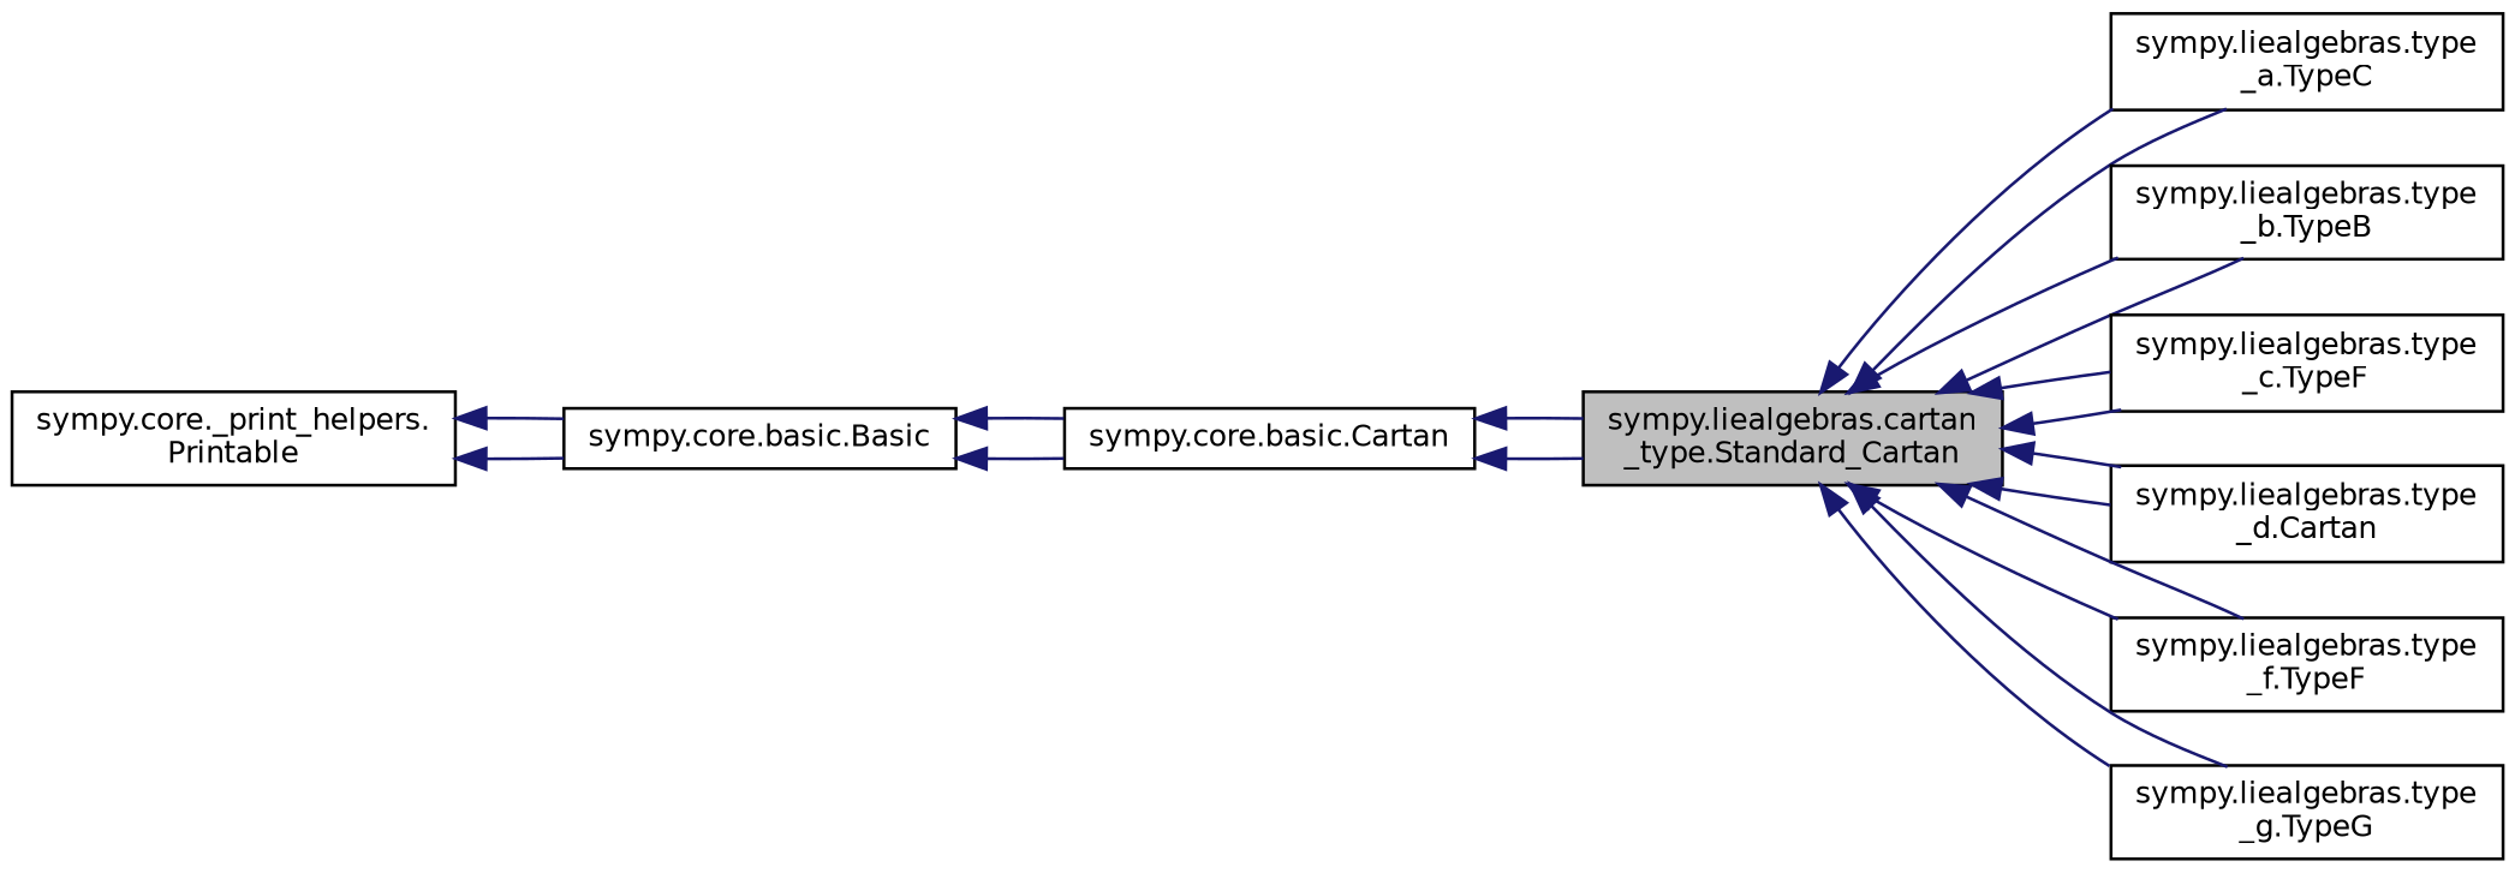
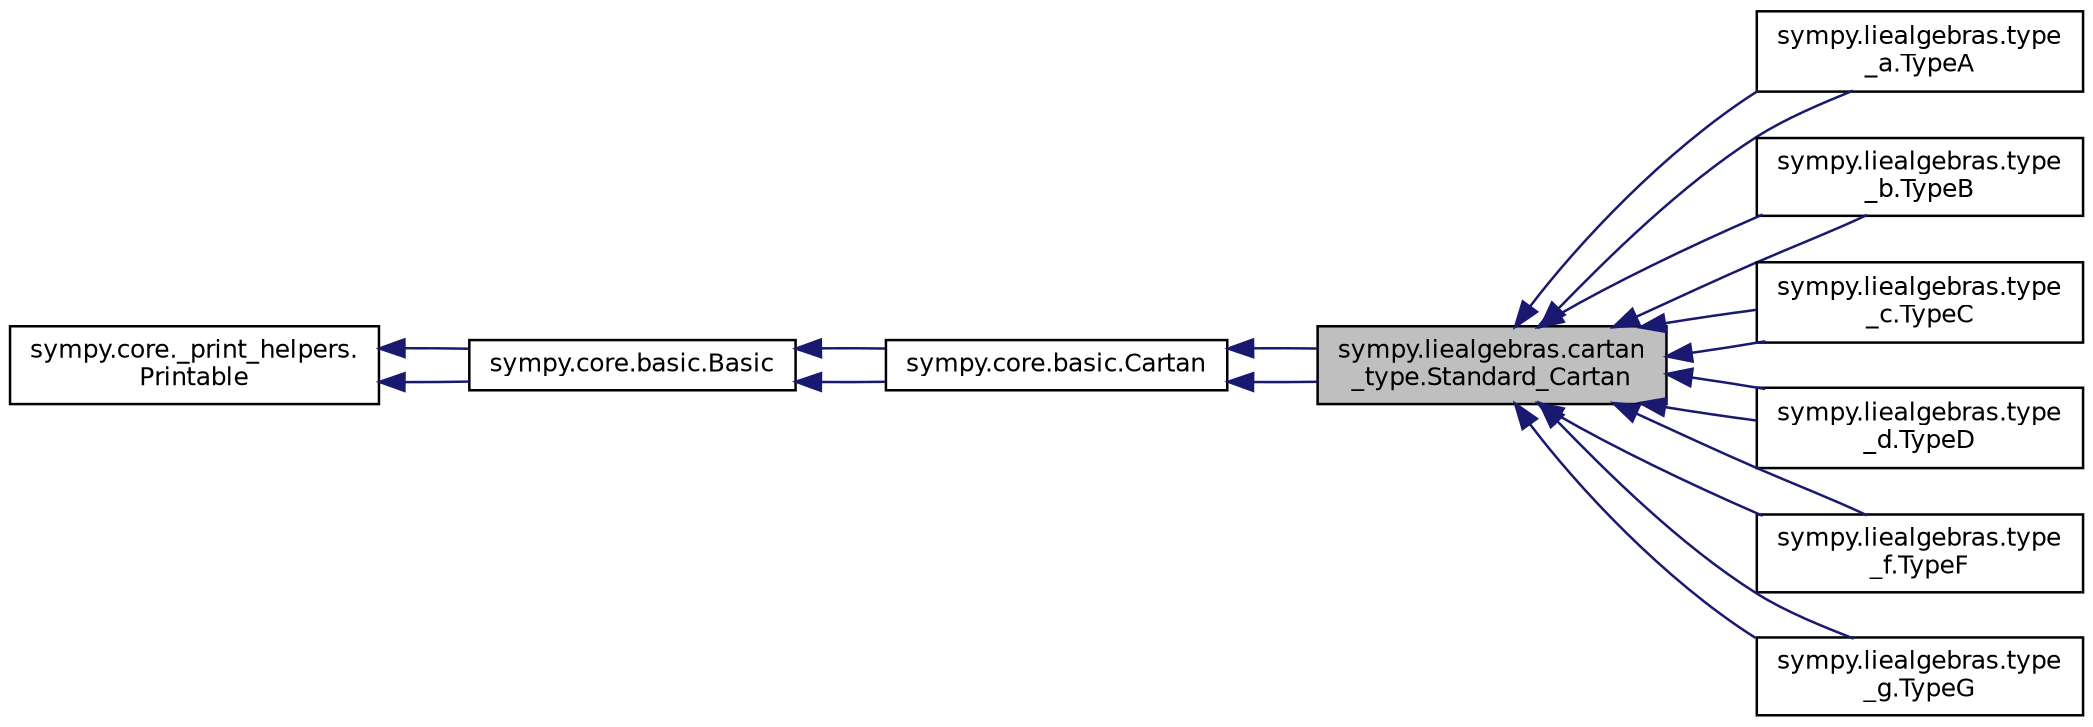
  digraph {
    rankdir=LR
    node [color=black fillcolor=white fontname=Helvetica fontsize=10 shape=record style=filled]
    edge [color=midnightblue dir=back fontname=Helvetica fontsize=10 labelfontname=Helvetica labelfontsize=10 style=solid]
    n1 [fillcolor=grey75 fontcolor=black height=0.2 label="sympy.liealgebras.cartan\l_type.Standard_Cartan" width=0.4]
-   n2 [height=0.2 label="sympy.liealgebras.type\l_a.TypeC" width=0.4]
+   n2 [height=0.2 label="sympy.liealgebras.type\l_a.TypeA" width=0.4]
    n3 [height=0.2 label="sympy.liealgebras.type\l_b.TypeB" width=0.4]
-   n4 [height=0.2 label="sympy.liealgebras.type\l_c.TypeF" width=0.4]
-   n5 [height=0.2 label="sympy.liealgebras.type\l_d.Cartan" width=0.4]
+   n4 [height=0.2 label="sympy.liealgebras.type\l_c.TypeC" width=0.4]
+   n5 [height=0.2 label="sympy.liealgebras.type\l_d.TypeD" width=0.4]
    n6 [height=0.2 label="sympy.liealgebras.type\l_f.TypeF" width=0.4]
    n7 [height=0.2 label="sympy.liealgebras.type\l_g.TypeG" width=0.4]
    n8 [height=0.2 label="sympy.core.basic.Cartan" width=0.4]
    n9 [height=0.2 label="sympy.core.basic.Basic" width=0.4]
    n10 [height=0.2 label="sympy.core._print_helpers.\lPrintable" width=0.4]
    n1 -> n2
    n1 -> n2
    n1 -> n3
    n1 -> n3
    n1 -> n4
    n1 -> n4
    n1 -> n5
    n1 -> n5
    n1 -> n6
    n1 -> n6
    n1 -> n7
    n1 -> n7
    n8 -> n1
    n8 -> n1
    n9 -> n8
    n9 -> n8
    n10 -> n9
    n10 -> n9
  }
